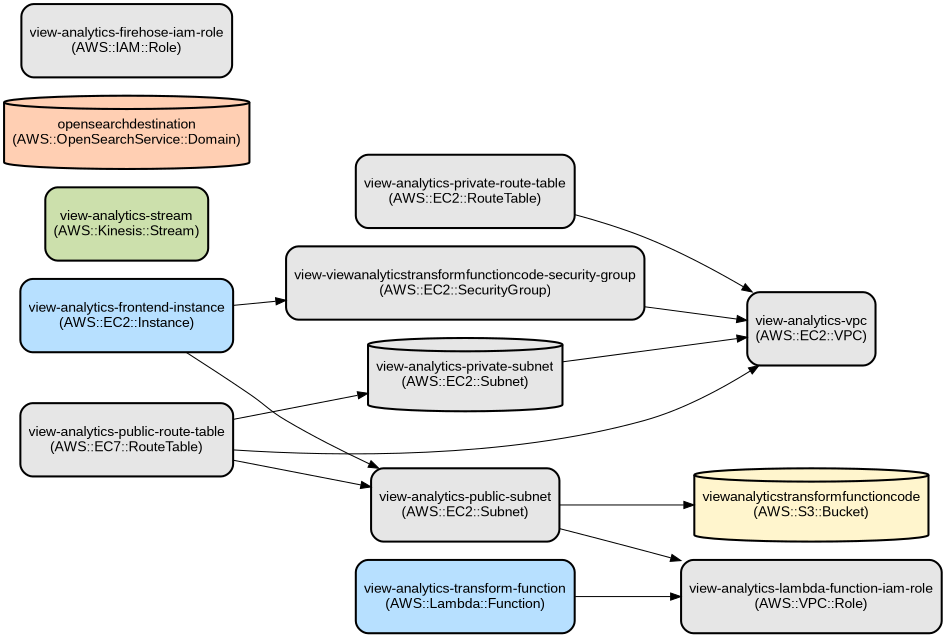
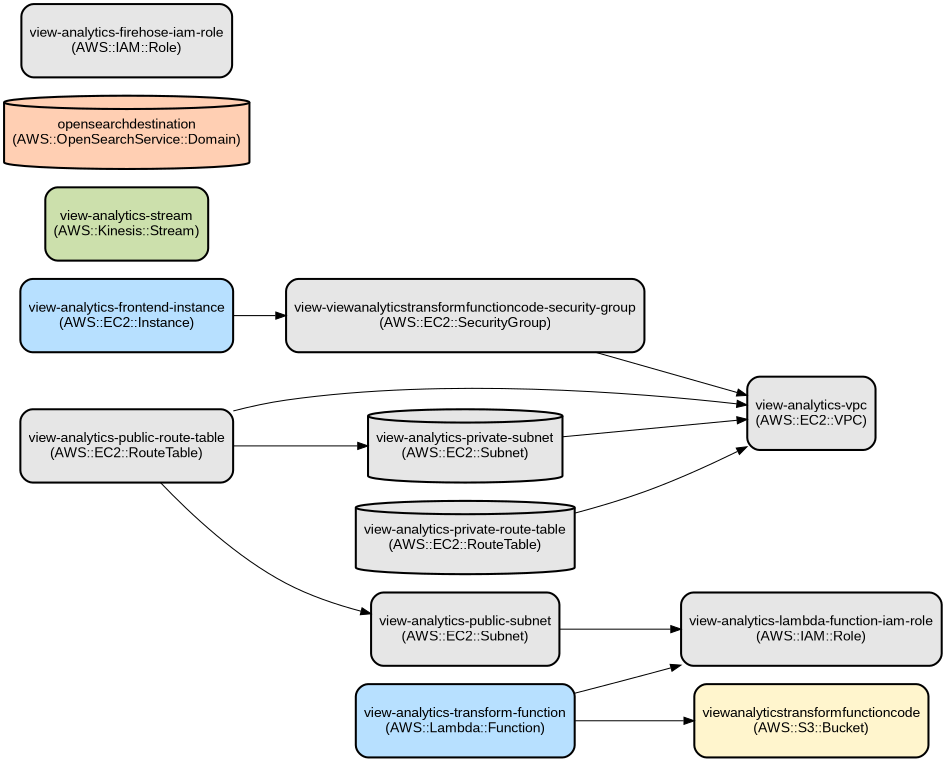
  digraph {
    rankdir=LR
    node [color=black fillcolor="#E6E6E6" fontname=Arial shape=rectangle style="filled,bold,rounded"]
    n1 [height=1 label="view-analytics-vpc\n(AWS::EC2::VPC)"]
    n2 [height=1 label="view-viewanalyticstransformfunctioncode-security-group\n(AWS::EC2::SecurityGroup)"]
    n3 [height=1 label="view-analytics-public-subnet\n(AWS::EC2::Subnet)"]
-   n4 [height=1 label="view-analytics-lambda-function-iam-role\n(AWS::VPC::Role)"]
+   n4 [height=1 label="view-analytics-lambda-function-iam-role\n(AWS::IAM::Role)"]
    n5 [height=1 label="view-analytics-private-subnet\n(AWS::EC2::Subnet)" shape=cylinder]
-   n6 [height=1 label="view-analytics-public-route-table\n(AWS::EC7::RouteTable)"]
-   n7 [height=1 label="view-analytics-private-route-table\n(AWS::EC2::RouteTable)"]
+   n6 [height=1 label="view-analytics-public-route-table\n(AWS::EC2::RouteTable)"]
+   n7 [height=1 label="view-analytics-private-route-table\n(AWS::EC2::RouteTable)" shape=cylinder]
    n8 [fillcolor="#B7E0FF" height=1 label="view-analytics-frontend-instance\n(AWS::EC2::Instance)"]
-   n9 [fillcolor="#FFF5CD" height=1 label="viewanalyticstransformfunctioncode\n(AWS::S3::Bucket)" shape=cylinder]
+   n9 [fillcolor="#FFF5CD" height=1 label="viewanalyticstransformfunctioncode\n(AWS::S3::Bucket)" shape=box]
    n10 [fillcolor="#B7E0FF" height=1 label="view-analytics-transform-function\n(AWS::Lambda::Function)"]
    n11 [fillcolor="#CCE0AC" height=1 label="view-analytics-stream\n(AWS::Kinesis::Stream)"]
    n12 [fillcolor="#FFCFB3" height=1 label="opensearchdestination\n(AWS::OpenSearchService::Domain)" shape=cylinder]
    n13 [height=1 label="view-analytics-firehose-iam-role\n(AWS::IAM::Role)"]
    n2 -> n1
    n3 -> n4
    n5 -> n1
    n6 -> n1
    n6 -> n3
    n6 -> n5
    n7 -> n1
    n8 -> n2
-   n8 -> n3
    n10 -> n4
-   n3 -> n9
+   n10 -> n9
  }
